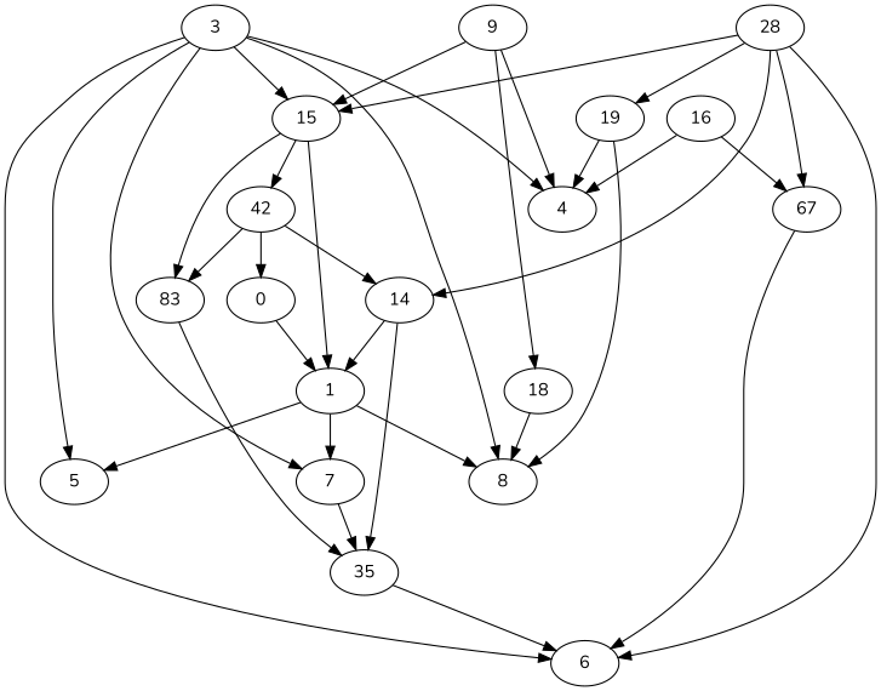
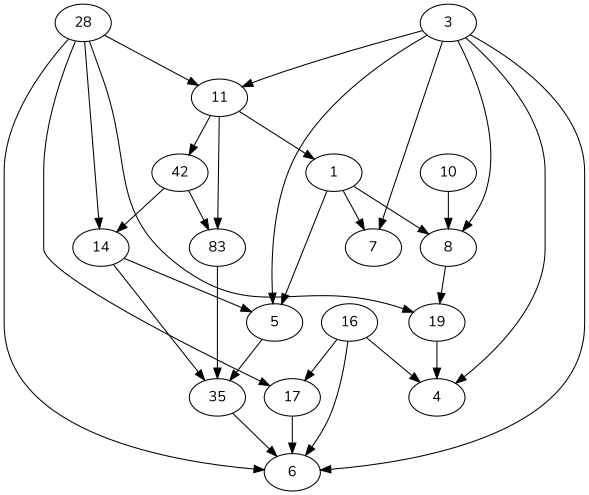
  strict digraph {
    fontname=Nunito
    node [fontname=Nunito]
    edge [fontname=Nunito]
-   0
    1
    5
    7
    8
    n6 [label=35]
    6
    3
    4
-   11 [label=15]
-   9
-   10 [label=18]
+   11
+   10
    n13 [label=42]
    n14 [label=83]
    14
    16
-   17 [label=67]
+   17
    n18 [label=28]
    19
-   0 -> 1
    1 -> 5
    1 -> 7
    1 -> 8
-   7 -> n6
+   5 -> n6
    n6 -> 6
    3 -> 5
    3 -> 7
    3 -> 8
    3 -> 6
    3 -> 4
    3 -> 11
    11 -> 1
    11 -> n13
    11 -> n14
-   9 -> 4
-   9 -> 11
-   9 -> 10
    10 -> 8
-   n13 -> 0
    n13 -> n14
    n13 -> 14
    n14 -> n6
-   14 -> 1
+   14 -> 5
    14 -> n6
+   16 -> 6
    16 -> 4
    16 -> 17
    17 -> 6
    n18 -> 6
    n18 -> 11
    n18 -> 14
    n18 -> 17
    n18 -> 19
-   19 -> 8
+   8 -> 19
    19 -> 4
  }
